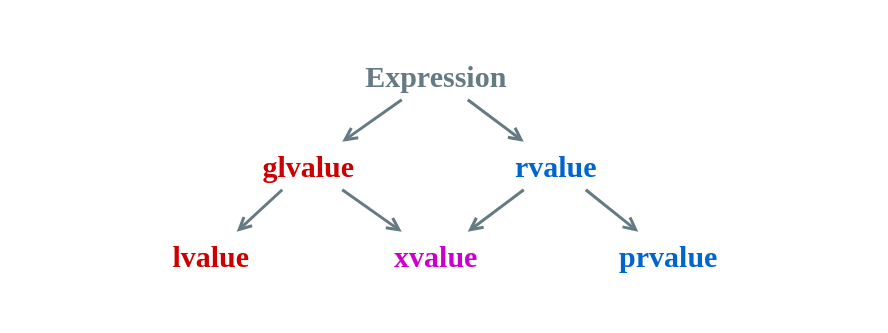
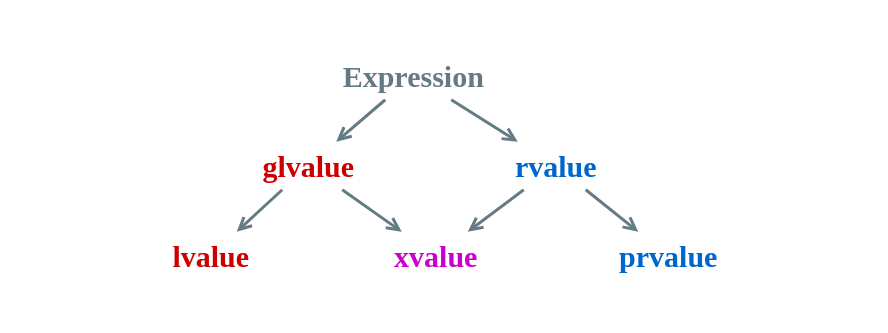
  <mxCell id="0" />
  <mxCell id="1" parent="0" />
  <mxCell id="2" value="" style="rounded=0;whiteSpace=wrap;html=1;fillColor=#ffffff;strokeColor=none;opacity=0;" parent="1" vertex="1"><mxGeometry y="20" width="550" height="180" as="geometry" x="20" /></mxCell>
  <mxCell id="3" value="" style="endArrow=open;html=1;strokeWidth=2;endFill=0;strokeColor=#657B83;sourcePerimeterSpacing=6;targetPerimeterSpacing=6;" parent="1" source="10" target="16" edge="1"><mxGeometry width="50" height="50" relative="1" as="geometry"><mxPoint x="311.333" y="66" as="sourcePoint" /><mxPoint x="356.667" y="100" as="targetPoint" /></mxGeometry></mxCell>
  <mxCell id="4" value="" style="endArrow=open;html=1;strokeWidth=2;endFill=0;strokeColor=#657B83;sourcePerimeterSpacing=6;targetPerimeterSpacing=6;" parent="1" source="10" target="14" edge="1"><mxGeometry width="50" height="50" relative="1" as="geometry"><mxPoint x="267.333" y="66" as="sourcePoint" /><mxPoint x="219.167" y="100" as="targetPoint" /></mxGeometry></mxCell>
  <mxCell id="5" value="" style="endArrow=open;html=1;strokeWidth=2;endFill=0;strokeColor=#657B83;sourcePerimeterSpacing=6;targetPerimeterSpacing=6;" parent="1" target="22" edge="1"><mxGeometry width="50" height="50" relative="1" as="geometry"><mxPoint x="187.667" y="126" as="sourcePoint" /><mxPoint x="150.833" y="160" as="targetPoint" /></mxGeometry></mxCell>
  <mxCell id="6" value="" style="endArrow=open;html=1;strokeWidth=2;endFill=0;strokeColor=#657B83;sourcePerimeterSpacing=6;targetPerimeterSpacing=6;" parent="1" target="18" edge="1"><mxGeometry width="50" height="50" relative="1" as="geometry"><mxPoint x="227.667" y="126" as="sourcePoint" /><mxPoint x="275.833" y="160" as="targetPoint" /></mxGeometry></mxCell>
  <mxCell id="7" value="" style="endArrow=open;html=1;strokeWidth=2;endFill=0;strokeColor=#657B83;sourcePerimeterSpacing=6;targetPerimeterSpacing=6;" parent="1" source="16" target="18" edge="1"><mxGeometry width="50" height="50" relative="1" as="geometry"><mxPoint x="348.667" y="126" as="sourcePoint" /><mxPoint x="303.333" y="160" as="targetPoint" /></mxGeometry></mxCell>
  <mxCell id="8" value="" style="endArrow=open;html=1;strokeWidth=2;endFill=0;strokeColor=#657B83;sourcePerimeterSpacing=6;targetPerimeterSpacing=6;" parent="1" source="16" target="20" edge="1"><mxGeometry width="50" height="50" relative="1" as="geometry"><mxPoint x="390" y="126" as="sourcePoint" /><mxPoint x="432.5" y="160" as="targetPoint" /></mxGeometry></mxCell>
  <mxCell id="9" value="Has identity?" parent="0" />
- <mxCell id="10" value="&lt;font style=&quot;font-size: 20px&quot; face=&quot;Ubuntu&quot; color=&quot;#657b83&quot;&gt;&lt;b&gt;Expression&lt;/b&gt;&lt;/font&gt;" style="text;html=1;align=center;verticalAlign=middle;resizable=0;points=[];autosize=1;fontFamily=Ubuntu;FType=g;" parent="9" vertex="1"><mxGeometry x="235" y="40" width="110" height="20" as="geometry" /></mxCell>
+ <mxCell id="10" value="&lt;font style=&quot;font-size: 20px&quot; face=&quot;Ubuntu&quot; color=&quot;#657b83&quot;&gt;&lt;b&gt;Expression&lt;/b&gt;&lt;/font&gt;" style="text;html=1;align=center;verticalAlign=middle;resizable=0;points=[];autosize=1;fontFamily=Ubuntu;FType=g;" parent="9" vertex="1"><mxGeometry x="220" y="40" width="110" height="20" as="geometry" /></mxCell>
  <mxCell id="11" value="Is movable?" parent="0" />
  <mxCell id="12" value="Unnecessary class" parent="0" />
  <mxCell id="13" value="glvalue" parent="0" />
  <mxCell id="14" value="&lt;font face=&quot;Inconsolata&quot; style=&quot;font-size: 20px&quot; color=&quot;#cc0000&quot;&gt;&lt;b&gt;glvalue&lt;/b&gt;&lt;/font&gt;" style="text;html=1;align=center;verticalAlign=middle;resizable=0;points=[];autosize=1;" parent="13" vertex="1"><mxGeometry x="160" y="100" width="90" height="20" as="geometry" /></mxCell>
  <mxCell id="15" value="rvalue" parent="0" />
  <mxCell id="16" value="&lt;font face=&quot;Inconsolata&quot; style=&quot;font-size: 20px&quot; color=&quot;#0066cc&quot;&gt;&lt;b&gt;rvalue&lt;/b&gt;&lt;/font&gt;" style="text;html=1;align=center;verticalAlign=middle;resizable=0;points=[];autosize=1;" parent="15" vertex="1"><mxGeometry x="330" y="100" width="80" height="20" as="geometry" /></mxCell>
  <mxCell id="17" value="xvalue" parent="0" />
  <mxCell id="18" value="&lt;font face=&quot;Inconsolata&quot; style=&quot;font-size: 20px&quot; color=&quot;#cc00cc&quot;&gt;&lt;b&gt;xvalue&lt;/b&gt;&lt;/font&gt;" style="text;html=1;align=center;verticalAlign=middle;resizable=0;points=[];autosize=1;fontFamily=Inconsolata;FType=g;" parent="17" vertex="1"><mxGeometry x="250" y="160" width="80" height="20" as="geometry" /></mxCell>
  <mxCell id="19" value="prvalue" parent="0" />
  <mxCell id="20" value="&lt;font face=&quot;Inconsolata&quot; style=&quot;font-size: 20px&quot; color=&quot;#0066cc&quot;&gt;&lt;b&gt;prvalue&lt;/b&gt;&lt;/font&gt;" style="text;html=1;align=center;verticalAlign=middle;resizable=0;points=[];autosize=1;" parent="19" vertex="1"><mxGeometry x="400" y="160" width="90" height="20" as="geometry" /></mxCell>
  <mxCell id="21" value="lvalue" parent="0" />
  <mxCell id="22" value="&lt;font face=&quot;Inconsolata&quot; style=&quot;font-size: 20px&quot; color=&quot;#cc0000&quot;&gt;&lt;b&gt;lvalue&lt;/b&gt;&lt;/font&gt;" style="text;html=1;align=center;verticalAlign=middle;resizable=0;points=[];autosize=1;" parent="21" vertex="1"><mxGeometry x="100" y="160" width="80" height="20" as="geometry" /></mxCell>
